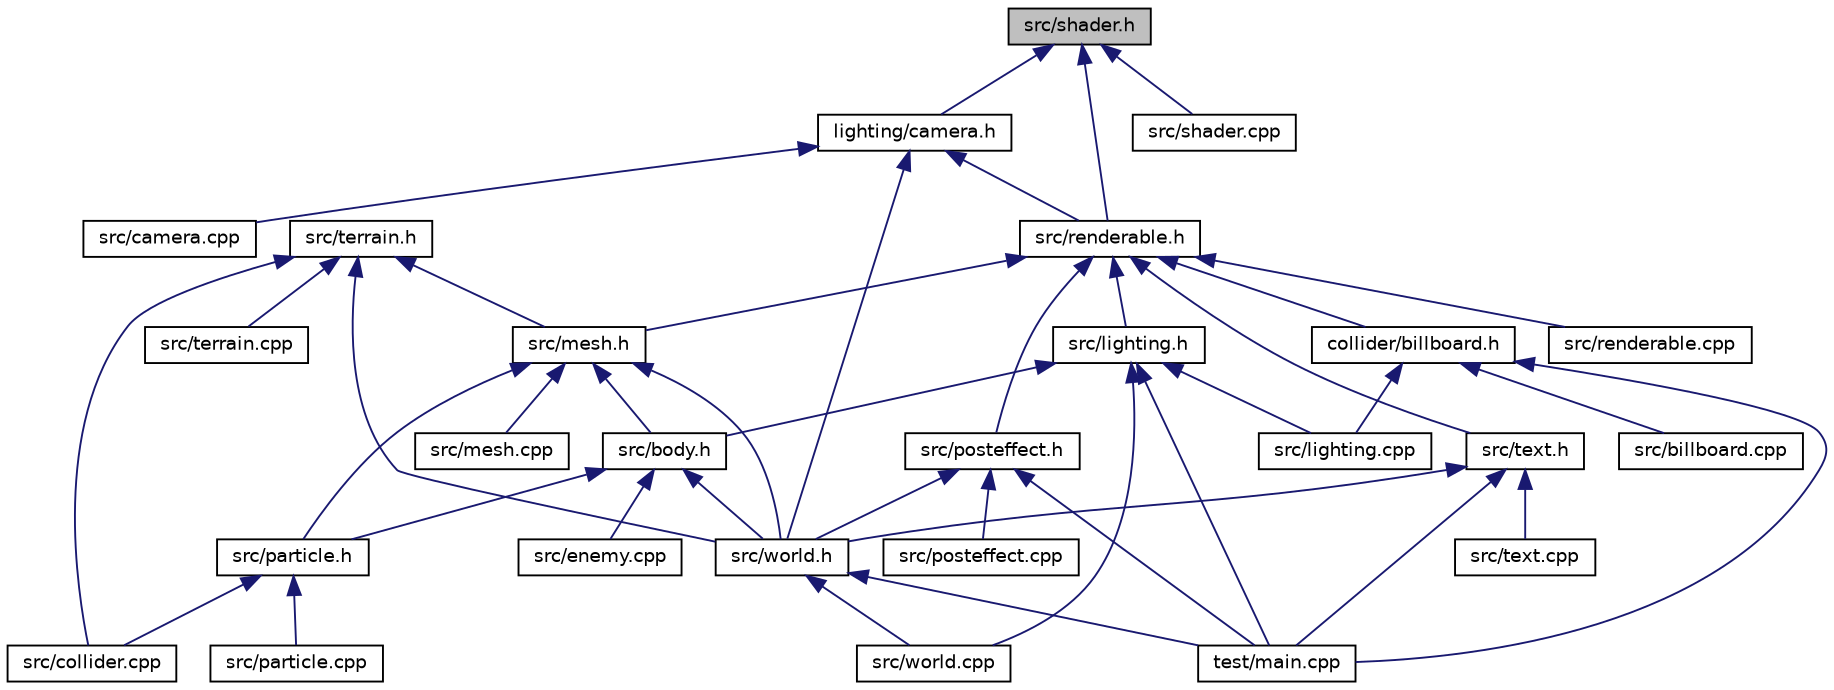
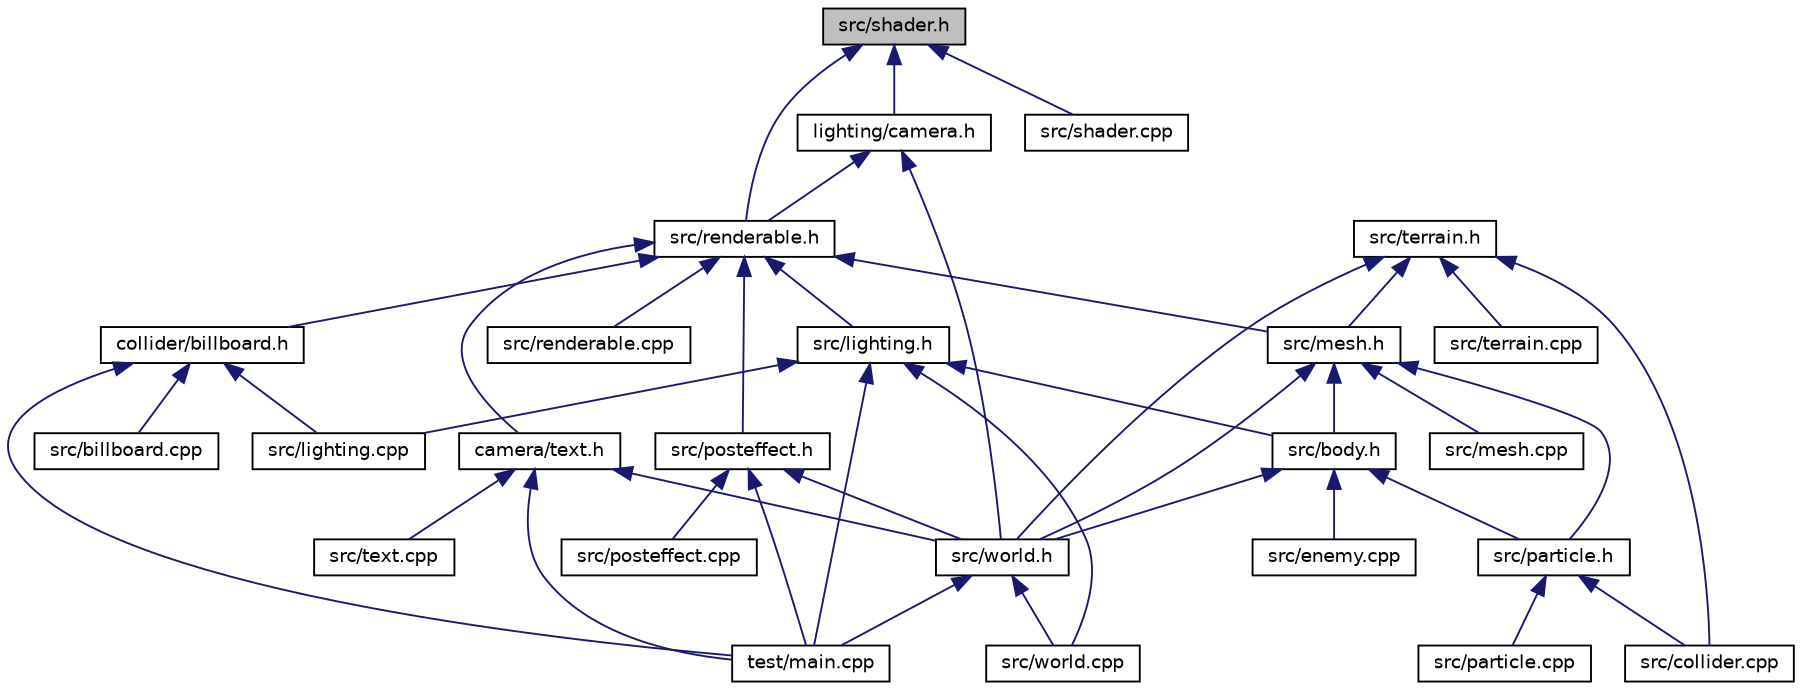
  digraph {
    node [color=black fillcolor=white fontname=Helvetica fontsize=10 shape=record style=filled]
    edge [color=midnightblue dir=back fontname=Helvetica fontsize=10 labelfontname=Helvetica labelfontsize=10 style=solid]
    n1 [fillcolor=grey75 fontcolor=black height=0.2 label="src/shader.h" width=0.4]
    n2 [height=0.2 label="lighting/camera.h" width=0.4]
    n3 [height=0.2 label="src/renderable.h" width=0.4]
    n4 [height=0.2 label="src/shader.cpp" width=0.4]
-   n5 [height=0.2 label="src/camera.cpp" width=0.4]
    n6 [height=0.2 label="src/world.h" width=0.4]
    n7 [height=0.2 label="collider/billboard.h" width=0.4]
    n8 [height=0.2 label="src/lighting.h" width=0.4]
    n9 [height=0.2 label="src/mesh.h" width=0.4]
    n10 [height=0.2 label="src/posteffect.h" width=0.4]
    n11 [height=0.2 label="src/renderable.cpp" width=0.4]
-   n12 [height=0.2 label="src/text.h" width=0.4]
+   n12 [height=0.2 label="camera/text.h" width=0.4]
    n13 [height=0.2 label="test/main.cpp" width=0.4]
    n14 [height=0.2 label="src/world.cpp" width=0.4]
    n15 [height=0.2 label="src/billboard.cpp" width=0.4]
    n16 [height=0.2 label="src/lighting.cpp" width=0.4]
    n17 [height=0.2 label="src/body.h" width=0.4]
    n18 [height=0.2 label="src/particle.h" width=0.4]
    n19 [height=0.2 label="src/mesh.cpp" width=0.4]
    n20 [height=0.2 label="src/posteffect.cpp" width=0.4]
    n21 [height=0.2 label="src/text.cpp" width=0.4]
    n22 [height=0.2 label="src/enemy.cpp" width=0.4]
    n23 [height=0.2 label="src/particle.cpp" width=0.4]
    n24 [height=0.2 label="src/collider.cpp" width=0.4]
    n25 [height=0.2 label="src/terrain.h" width=0.4]
    n26 [height=0.2 label="src/terrain.cpp" width=0.4]
    n1 -> n2
    n1 -> n3
    n1 -> n4
    n2 -> n3
-   n2 -> n5
    n2 -> n6
    n3 -> n7
    n3 -> n8
    n3 -> n9
    n3 -> n10
    n3 -> n11
    n3 -> n12
    n6 -> n13
    n6 -> n14
    n7 -> n13
    n7 -> n15
    n7 -> n16
    n8 -> n13
    n8 -> n14
    n8 -> n16
    n8 -> n17
    n9 -> n6
    n9 -> n17
    n9 -> n18
    n9 -> n19
    n10 -> n6
    n10 -> n13
    n10 -> n20
    n12 -> n6
    n12 -> n13
    n12 -> n21
    n17 -> n6
    n17 -> n18
    n17 -> n22
    n18 -> n23
    n18 -> n24
    n25 -> n6
    n25 -> n9
    n25 -> n24
    n25 -> n26
  }
